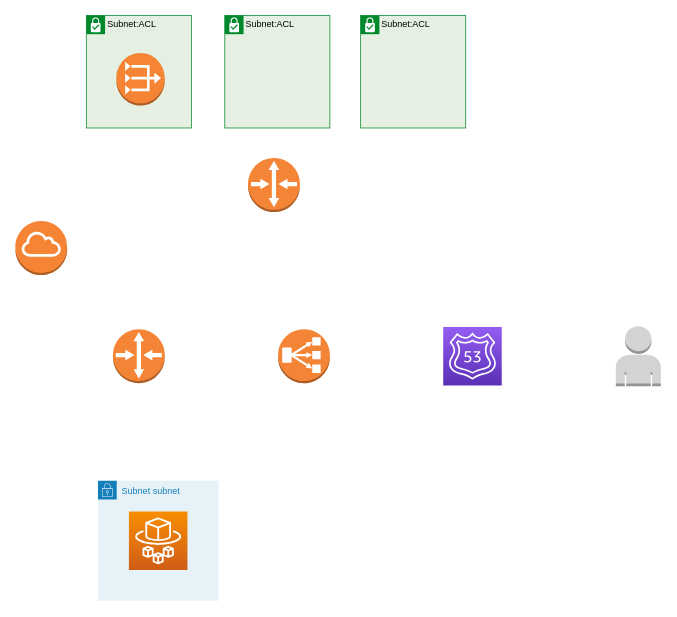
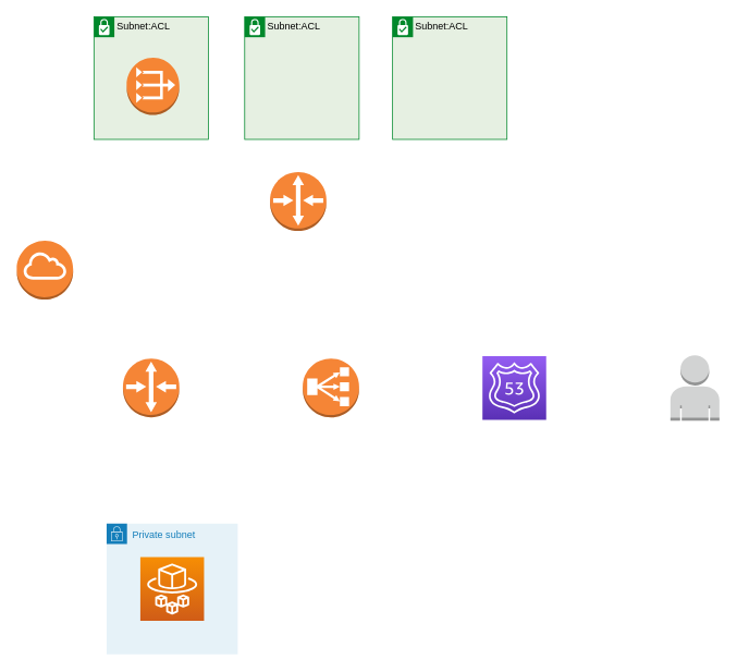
  <mxCell id="0" />
  <mxCell id="1" parent="0" />
  <mxCell id="2" value="" style="outlineConnect=0;dashed=0;verticalLabelPosition=bottom;verticalAlign=top;align=center;html=1;shape=mxgraph.aws3.classic_load_balancer;fillColor=#F58536;gradientColor=none;" vertex="1" parent="1"><mxGeometry x="370" y="438" width="69" height="72" as="geometry" /></mxCell>
  <mxCell id="3" value="Subnet:ACL" style="shape=mxgraph.ibm.box;prType=subnet;fontStyle=0;verticalAlign=top;align=left;spacingLeft=32;spacingTop=4;fillColor=#E6F0E2;rounded=0;whiteSpace=wrap;html=1;strokeColor=#00882B;strokeWidth=1;dashed=0;container=1;spacing=-4;collapsible=0;expand=0;recursiveResize=0;" vertex="1" parent="1"><mxGeometry x="299" y="20" width="140" height="150" as="geometry" /></mxCell>
- <mxCell id="4" value="Subnet subnet" style="points=[[0,0],[0.25,0],[0.5,0],[0.75,0],[1,0],[1,0.25],[1,0.5],[1,0.75],[1,1],[0.75,1],[0.5,1],[0.25,1],[0,1],[0,0.75],[0,0.5],[0,0.25]];outlineConnect=0;gradientColor=none;html=1;whiteSpace=wrap;fontSize=12;fontStyle=0;container=1;pointerEvents=0;collapsible=0;recursiveResize=0;shape=mxgraph.aws4.group;grIcon=mxgraph.aws4.group_security_group;grStroke=0;strokeColor=#147EBA;fillColor=#E6F2F8;verticalAlign=top;align=left;spacingLeft=30;fontColor=#147EBA;dashed=0;" vertex="1" parent="1"><mxGeometry x="130" y="640" width="160.5" height="160" as="geometry" /></mxCell>
+ <mxCell id="4" value="Private subnet" style="points=[[0,0],[0.25,0],[0.5,0],[0.75,0],[1,0],[1,0.25],[1,0.5],[1,0.75],[1,1],[0.75,1],[0.5,1],[0.25,1],[0,1],[0,0.75],[0,0.5],[0,0.25]];outlineConnect=0;gradientColor=none;html=1;whiteSpace=wrap;fontSize=12;fontStyle=0;container=1;pointerEvents=0;collapsible=0;recursiveResize=0;shape=mxgraph.aws4.group;grIcon=mxgraph.aws4.group_security_group;grStroke=0;strokeColor=#147EBA;fillColor=#E6F2F8;verticalAlign=top;align=left;spacingLeft=30;fontColor=#147EBA;dashed=0;" vertex="1" parent="1"><mxGeometry x="130" y="640" width="160.5" height="160" as="geometry" /></mxCell>
  <mxCell id="5" value="" style="sketch=0;points=[[0,0,0],[0.25,0,0],[0.5,0,0],[0.75,0,0],[1,0,0],[0,1,0],[0.25,1,0],[0.5,1,0],[0.75,1,0],[1,1,0],[0,0.25,0],[0,0.5,0],[0,0.75,0],[1,0.25,0],[1,0.5,0],[1,0.75,0]];outlineConnect=0;fontColor=#232F3E;gradientColor=#F78E04;gradientDirection=north;fillColor=#D05C17;strokeColor=#ffffff;dashed=0;verticalLabelPosition=bottom;verticalAlign=top;align=center;html=1;fontSize=12;fontStyle=0;aspect=fixed;shape=mxgraph.aws4.resourceIcon;resIcon=mxgraph.aws4.fargate;" vertex="1" parent="4"><mxGeometry x="41.25" y="41" width="78" height="78" as="geometry" /></mxCell>
  <mxCell id="6" value="" style="sketch=0;points=[[0,0,0],[0.25,0,0],[0.5,0,0],[0.75,0,0],[1,0,0],[0,1,0],[0.25,1,0],[0.5,1,0],[0.75,1,0],[1,1,0],[0,0.25,0],[0,0.5,0],[0,0.75,0],[1,0.25,0],[1,0.5,0],[1,0.75,0]];outlineConnect=0;fontColor=#232F3E;gradientColor=#945DF2;gradientDirection=north;fillColor=#5A30B5;strokeColor=#ffffff;dashed=0;verticalLabelPosition=bottom;verticalAlign=top;align=center;html=1;fontSize=12;fontStyle=0;aspect=fixed;shape=mxgraph.aws4.resourceIcon;resIcon=mxgraph.aws4.route_53;" vertex="1" parent="1"><mxGeometry x="590" y="435" width="78" height="78" as="geometry" /></mxCell>
  <mxCell id="7" value="" style="outlineConnect=0;dashed=0;verticalLabelPosition=bottom;verticalAlign=top;align=center;html=1;shape=mxgraph.aws3.router;fillColor=#F58536;gradientColor=none;" vertex="1" parent="1"><mxGeometry x="150" y="438" width="69" height="72" as="geometry" /></mxCell>
  <mxCell id="8" value="" style="outlineConnect=0;dashed=0;verticalLabelPosition=bottom;verticalAlign=top;align=center;html=1;shape=mxgraph.aws3.internet_gateway;fillColor=#F58534;gradientColor=none;" vertex="1" parent="1"><mxGeometry x="20" y="294" width="69" height="72" as="geometry" /></mxCell>
  <mxCell id="9" value="" style="outlineConnect=0;dashed=0;verticalLabelPosition=bottom;verticalAlign=top;align=center;html=1;shape=mxgraph.aws3.user;fillColor=#D2D3D3;gradientColor=none;" vertex="1" parent="1"><mxGeometry x="820" y="434" width="60" height="80" as="geometry" /></mxCell>
  <mxCell id="10" value="" style="outlineConnect=0;dashed=0;verticalLabelPosition=bottom;verticalAlign=top;align=center;html=1;shape=mxgraph.aws3.router;fillColor=#F58536;gradientColor=none;" vertex="1" parent="1"><mxGeometry x="330" y="210" width="69" height="72" as="geometry" /></mxCell>
  <mxCell id="11" value="Subnet:ACL" style="shape=mxgraph.ibm.box;prType=subnet;fontStyle=0;verticalAlign=top;align=left;spacingLeft=32;spacingTop=4;fillColor=#E6F0E2;rounded=0;whiteSpace=wrap;html=1;strokeColor=#00882B;strokeWidth=1;dashed=0;container=1;spacing=-4;collapsible=0;expand=0;recursiveResize=0;" vertex="1" parent="1"><mxGeometry x="480" y="20" width="140" height="150" as="geometry" /></mxCell>
  <mxCell id="12" value="Subnet:ACL" style="shape=mxgraph.ibm.box;prType=subnet;fontStyle=0;verticalAlign=top;align=left;spacingLeft=32;spacingTop=4;fillColor=#E6F0E2;rounded=0;whiteSpace=wrap;html=1;strokeColor=#00882B;strokeWidth=1;dashed=0;container=1;spacing=-4;collapsible=0;expand=0;recursiveResize=0;" vertex="1" parent="1"><mxGeometry x="114.5" y="20" width="140" height="150" as="geometry" /></mxCell>
  <mxCell id="13" value="" style="outlineConnect=0;dashed=0;verticalLabelPosition=bottom;verticalAlign=top;align=center;html=1;shape=mxgraph.aws3.vpc_nat_gateway;fillColor=#F58534;gradientColor=none;" vertex="1" parent="12"><mxGeometry x="40" y="50" width="64.5" height="70" as="geometry" /></mxCell>
